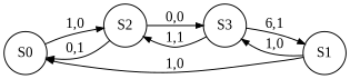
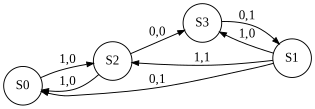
  digraph {
    beautify=true
    fontname="Liberation Serif"
    rankdir=LR
    node [fontname="Liberation Serif" shape=circle]
    edge [arrowsize=0.7 fontname="Liberation Serif"]
    S0
    S2
    S1
    S3
    S0 -> S2 [label="1,0"]
-   S2 -> S0 [label="0,1"]
+   S2 -> S0 [label="1,0"]
    S2 -> S3 [label="0,0"]
-   S1 -> S0 [label="1,0"]
+   S1 -> S0 [label="0,1"]
    S1 -> S3 [label="1,0"]
-   S3 -> S2 [label="1,1"]
-   S3 -> S1 [label="6,1"]
+   S1 -> S2 [label="1,1"]
+   S3 -> S1 [label="0,1"]
  }
